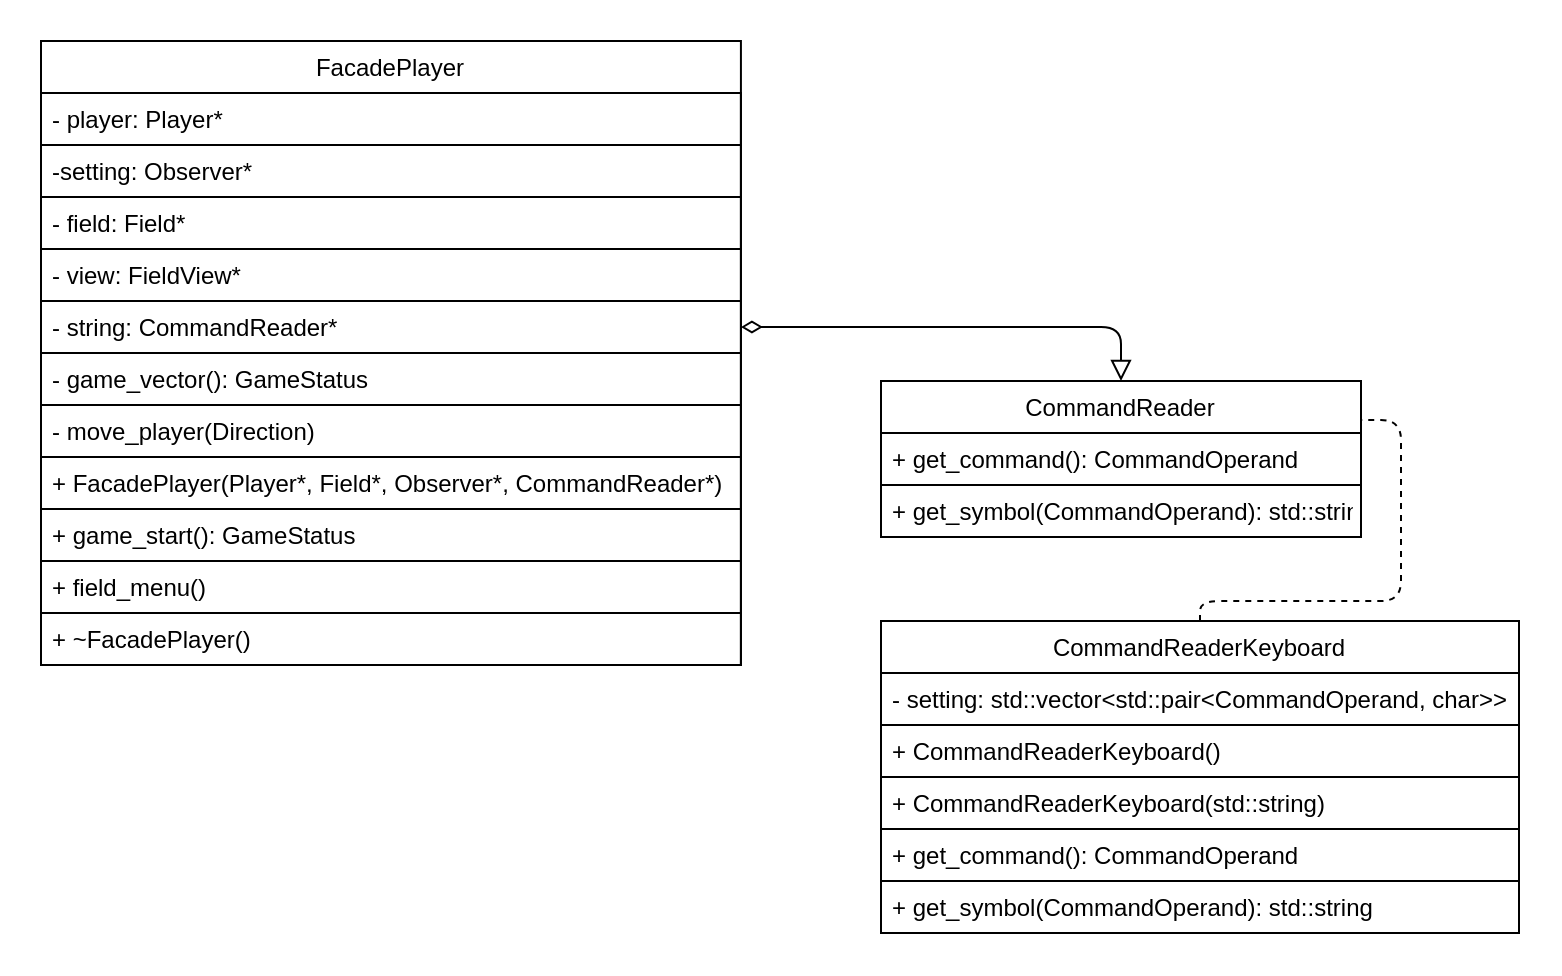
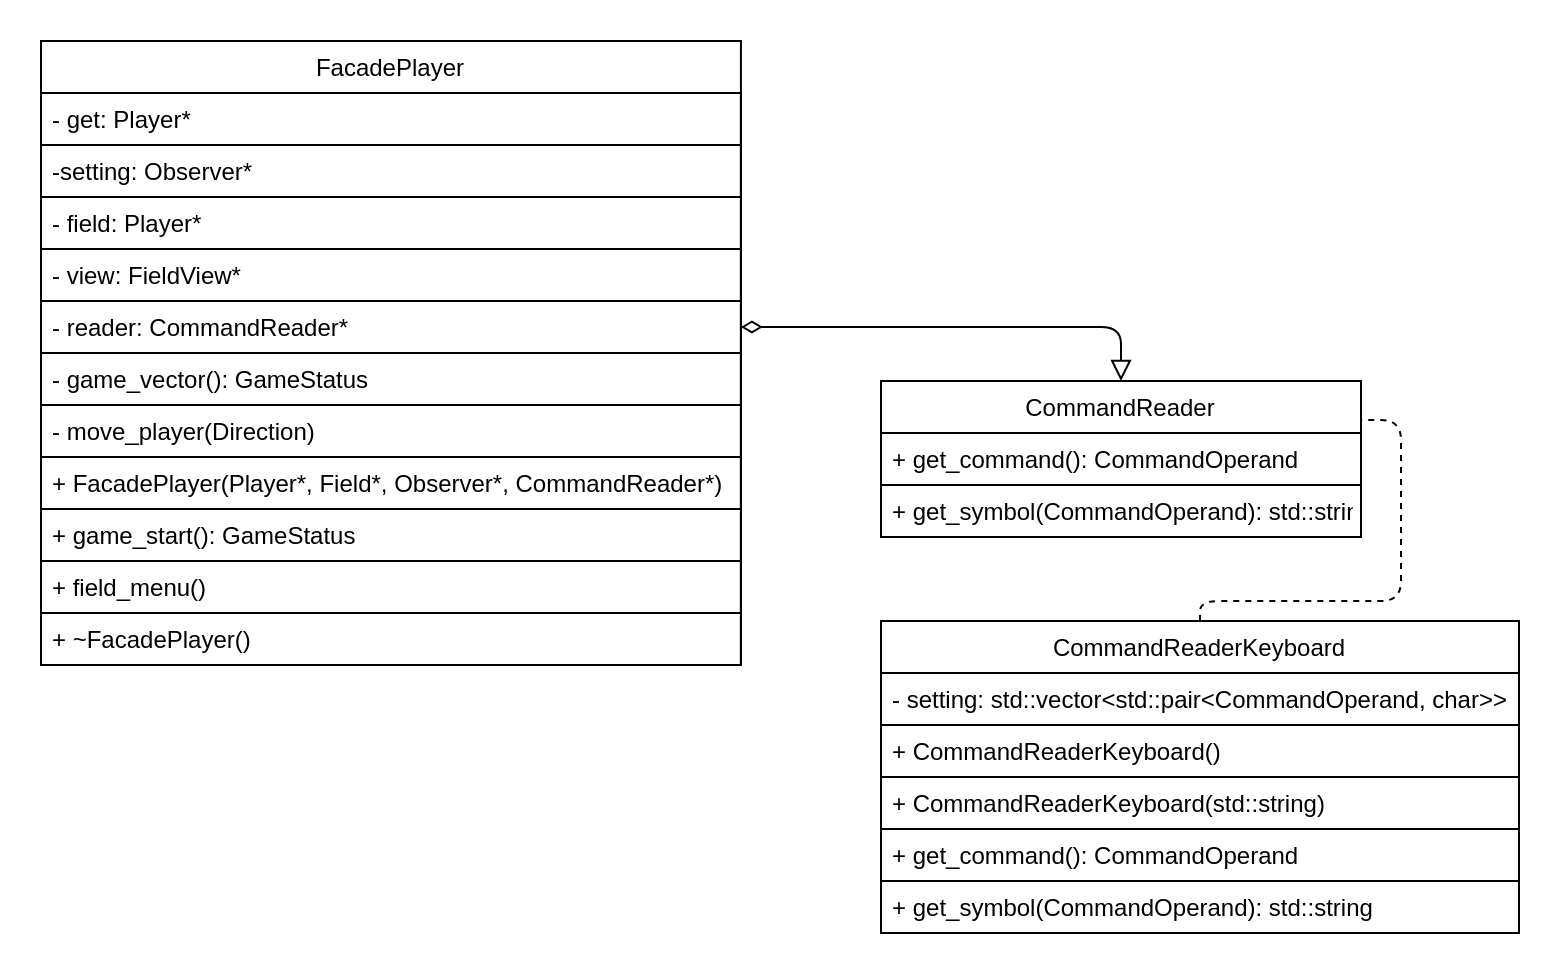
  <mxCell id="0" />
  <mxCell id="1" parent="0" />
  <mxCell id="2" value="FacadePlayer" style="swimlane;fontStyle=0;childLayout=stackLayout;horizontal=1;startSize=26;fillColor=none;horizontalStack=0;resizeParent=1;resizeParentMax=0;resizeLast=0;collapsible=1;marginBottom=0;fontSize=12;fontColor=#000000;strokeColor=#000000;" parent="1" vertex="1"><mxGeometry x="20" y="20" width="349.96" height="312" as="geometry" /></mxCell>
- <mxCell id="3" value="- player: Player*" style="text;strokeColor=#000000;fillColor=none;align=left;verticalAlign=top;spacingLeft=4;spacingRight=4;overflow=hidden;rotatable=0;points=[[0,0.5],[1,0.5]];portConstraint=eastwest;fontSize=12;fontColor=#000000;" parent="2" vertex="1"><mxGeometry y="26" width="349.96" height="26" as="geometry" /></mxCell>
+ <mxCell id="3" value="- get: Player*" style="text;strokeColor=#000000;fillColor=none;align=left;verticalAlign=top;spacingLeft=4;spacingRight=4;overflow=hidden;rotatable=0;points=[[0,0.5],[1,0.5]];portConstraint=eastwest;fontSize=12;fontColor=#000000;" parent="2" vertex="1"><mxGeometry y="26" width="349.96" height="26" as="geometry" /></mxCell>
  <mxCell id="4" value="-setting: Observer*" style="text;strokeColor=#000000;fillColor=none;align=left;verticalAlign=top;spacingLeft=4;spacingRight=4;overflow=hidden;rotatable=0;points=[[0,0.5],[1,0.5]];portConstraint=eastwest;fontSize=12;fontColor=#000000;" parent="2" vertex="1"><mxGeometry y="52" width="349.96" height="26" as="geometry" /></mxCell>
- <mxCell id="5" value="- field: Field*" style="text;strokeColor=#000000;fillColor=none;align=left;verticalAlign=top;spacingLeft=4;spacingRight=4;overflow=hidden;rotatable=0;points=[[0,0.5],[1,0.5]];portConstraint=eastwest;fontSize=12;fontColor=#000000;" parent="2" vertex="1"><mxGeometry y="78" width="349.96" height="26" as="geometry" /></mxCell>
+ <mxCell id="5" value="- field: Player*" style="text;strokeColor=#000000;fillColor=none;align=left;verticalAlign=top;spacingLeft=4;spacingRight=4;overflow=hidden;rotatable=0;points=[[0,0.5],[1,0.5]];portConstraint=eastwest;fontSize=12;fontColor=#000000;" parent="2" vertex="1"><mxGeometry y="78" width="349.96" height="26" as="geometry" /></mxCell>
  <mxCell id="6" value="- view: FieldView*" style="text;strokeColor=#000000;fillColor=none;align=left;verticalAlign=top;spacingLeft=4;spacingRight=4;overflow=hidden;rotatable=0;points=[[0,0.5],[1,0.5]];portConstraint=eastwest;fontSize=12;fontColor=#000000;" parent="2" vertex="1"><mxGeometry y="104" width="349.96" height="26" as="geometry" /></mxCell>
- <mxCell id="7" value="- string: CommandReader*" style="text;strokeColor=#000000;fillColor=none;align=left;verticalAlign=top;spacingLeft=4;spacingRight=4;overflow=hidden;rotatable=0;points=[[0,0.5],[1,0.5]];portConstraint=eastwest;fontSize=12;fontColor=#000000;" vertex="1" parent="2"><mxGeometry y="130" width="349.96" height="26" as="geometry" /></mxCell>
+ <mxCell id="7" value="- reader: CommandReader*" style="text;strokeColor=#000000;fillColor=none;align=left;verticalAlign=top;spacingLeft=4;spacingRight=4;overflow=hidden;rotatable=0;points=[[0,0.5],[1,0.5]];portConstraint=eastwest;fontSize=12;fontColor=#000000;" vertex="1" parent="2"><mxGeometry y="130" width="349.96" height="26" as="geometry" /></mxCell>
  <mxCell id="8" value="- game_vector(): GameStatus" style="text;strokeColor=#000000;fillColor=none;align=left;verticalAlign=top;spacingLeft=4;spacingRight=4;overflow=hidden;rotatable=0;points=[[0,0.5],[1,0.5]];portConstraint=eastwest;fontSize=12;fontColor=#000000;" parent="2" vertex="1"><mxGeometry y="156" width="349.96" height="26" as="geometry" /></mxCell>
  <mxCell id="9" value="- move_player(Direction)" style="text;strokeColor=#000000;fillColor=none;align=left;verticalAlign=top;spacingLeft=4;spacingRight=4;overflow=hidden;rotatable=0;points=[[0,0.5],[1,0.5]];portConstraint=eastwest;fontSize=12;fontColor=#000000;" parent="2" vertex="1"><mxGeometry y="182" width="349.96" height="26" as="geometry" /></mxCell>
  <mxCell id="10" value="+ FacadePlayer(Player*, Field*, Observer*, CommandReader*)" style="text;strokeColor=#000000;fillColor=none;align=left;verticalAlign=top;spacingLeft=4;spacingRight=4;overflow=hidden;rotatable=0;points=[[0,0.5],[1,0.5]];portConstraint=eastwest;fontSize=12;fontColor=#000000;" parent="2" vertex="1"><mxGeometry y="208" width="349.96" height="26" as="geometry" /></mxCell>
  <mxCell id="11" value="+ game_start(): GameStatus" style="text;strokeColor=#000000;fillColor=none;align=left;verticalAlign=top;spacingLeft=4;spacingRight=4;overflow=hidden;rotatable=0;points=[[0,0.5],[1,0.5]];portConstraint=eastwest;fontSize=12;fontColor=#000000;" parent="2" vertex="1"><mxGeometry y="234" width="349.96" height="26" as="geometry" /></mxCell>
  <mxCell id="12" value="+ field_menu()" style="text;strokeColor=#000000;fillColor=none;align=left;verticalAlign=top;spacingLeft=4;spacingRight=4;overflow=hidden;rotatable=0;points=[[0,0.5],[1,0.5]];portConstraint=eastwest;fontSize=12;fontColor=#000000;" vertex="1" parent="2"><mxGeometry y="260" width="349.96" height="26" as="geometry" /></mxCell>
  <mxCell id="13" value="+ ~FacadePlayer()" style="text;strokeColor=#000000;fillColor=none;align=left;verticalAlign=top;spacingLeft=4;spacingRight=4;overflow=hidden;rotatable=0;points=[[0,0.5],[1,0.5]];portConstraint=eastwest;fontSize=12;fontColor=#000000;" parent="2" vertex="1"><mxGeometry y="286" width="349.96" height="26" as="geometry" /></mxCell>
  <mxCell id="14" value="CommandReader" style="swimlane;fontStyle=0;childLayout=stackLayout;horizontal=1;startSize=26;fillColor=none;horizontalStack=0;resizeParent=1;resizeParentMax=0;resizeLast=0;collapsible=1;marginBottom=0;fontSize=12;fontColor=#000000;strokeColor=#000000;" parent="1" vertex="1"><mxGeometry x="440" y="190" width="240" height="78" as="geometry" /></mxCell>
  <mxCell id="15" value="+ get_command(): CommandOperand" style="text;strokeColor=#000000;fillColor=none;align=left;verticalAlign=top;spacingLeft=4;spacingRight=4;overflow=hidden;rotatable=0;points=[[0,0.5],[1,0.5]];portConstraint=eastwest;fontSize=12;fontColor=#000000;" parent="14" vertex="1"><mxGeometry y="26" width="240" height="26" as="geometry" /></mxCell>
  <mxCell id="16" value="+ get_symbol(CommandOperand): std::string" style="text;strokeColor=#000000;fillColor=none;align=left;verticalAlign=top;spacingLeft=4;spacingRight=4;overflow=hidden;rotatable=0;points=[[0,0.5],[1,0.5]];portConstraint=eastwest;fontSize=12;fontColor=#000000;" parent="14" vertex="1"><mxGeometry y="52" width="240" height="26" as="geometry" /></mxCell>
  <mxCell id="17" value="CommandReaderKeyboard" style="swimlane;fontStyle=0;childLayout=stackLayout;horizontal=1;startSize=26;fillColor=none;horizontalStack=0;resizeParent=1;resizeParentMax=0;resizeLast=0;collapsible=1;marginBottom=0;fontSize=12;fontColor=#000000;strokeColor=#000000;" vertex="1" parent="1"><mxGeometry x="440" y="310" width="319" height="156" as="geometry" /></mxCell>
  <mxCell id="18" value="- setting: std::vector&lt;std::pair&lt;CommandOperand, char&gt;&gt;" style="text;strokeColor=#000000;fillColor=none;align=left;verticalAlign=top;spacingLeft=4;spacingRight=4;overflow=hidden;rotatable=0;points=[[0,0.5],[1,0.5]];portConstraint=eastwest;fontSize=12;fontColor=#000000;" vertex="1" parent="17"><mxGeometry y="26" width="319" height="26" as="geometry" /></mxCell>
  <mxCell id="19" value="+ CommandReaderKeyboard()" style="text;strokeColor=#000000;fillColor=none;align=left;verticalAlign=top;spacingLeft=4;spacingRight=4;overflow=hidden;rotatable=0;points=[[0,0.5],[1,0.5]];portConstraint=eastwest;fontSize=12;fontColor=#000000;" vertex="1" parent="17"><mxGeometry y="52" width="319" height="26" as="geometry" /></mxCell>
  <mxCell id="20" value="+ CommandReaderKeyboard(std::string)" style="text;strokeColor=#000000;fillColor=none;align=left;verticalAlign=top;spacingLeft=4;spacingRight=4;overflow=hidden;rotatable=0;points=[[0,0.5],[1,0.5]];portConstraint=eastwest;fontSize=12;fontColor=#000000;" vertex="1" parent="17"><mxGeometry y="78" width="319" height="26" as="geometry" /></mxCell>
  <mxCell id="21" value="+ get_command(): CommandOperand" style="text;strokeColor=#000000;fillColor=none;align=left;verticalAlign=top;spacingLeft=4;spacingRight=4;overflow=hidden;rotatable=0;points=[[0,0.5],[1,0.5]];portConstraint=eastwest;fontSize=12;fontColor=#000000;" vertex="1" parent="17"><mxGeometry y="104" width="319" height="26" as="geometry" /></mxCell>
  <mxCell id="22" value="+ get_symbol(CommandOperand): std::string" style="text;strokeColor=#000000;fillColor=none;align=left;verticalAlign=top;spacingLeft=4;spacingRight=4;overflow=hidden;rotatable=0;points=[[0,0.5],[1,0.5]];portConstraint=eastwest;fontSize=12;fontColor=#000000;" vertex="1" parent="17"><mxGeometry y="130" width="319" height="26" as="geometry" /></mxCell>
  <mxCell id="23" value="" style="endArrow=block;startArrow=diamondThin;endFill=0;startFill=0;html=1;verticalAlign=bottom;labelBackgroundColor=none;strokeWidth=1;startSize=8;endSize=8;exitX=1;exitY=0.5;exitDx=0;exitDy=0;entryX=0.5;entryY=0;entryDx=0;entryDy=0;edgeStyle=orthogonalEdgeStyle;fillColor=#000000;strokeColor=#000000;" edge="1" parent="1" source="7" target="14"><mxGeometry width="160" relative="1" as="geometry"><mxPoint x="380" y="130" as="sourcePoint" /><mxPoint x="540" y="130" as="targetPoint" /></mxGeometry></mxCell>
  <mxCell id="24" value="" style="endArrow=none;startArrow=none;endFill=0;startFill=0;endSize=8;html=1;verticalAlign=bottom;dashed=1;labelBackgroundColor=none;fontFamily=Helvetica;fontSize=12;fontColor=#000000;strokeColor=#000000;exitX=0.5;exitY=0;exitDx=0;exitDy=0;entryX=1;entryY=0.25;entryDx=0;entryDy=0;edgeStyle=orthogonalEdgeStyle;" edge="1" parent="1" source="17" target="14"><mxGeometry width="160" relative="1" as="geometry"><mxPoint x="959.9" y="251" as="sourcePoint" /><mxPoint x="849.9" y="207" as="targetPoint" /><Array as="points"><mxPoint x="600" y="300" /><mxPoint x="700" y="300" /><mxPoint x="700" y="210" /><mxPoint x="680" y="210" /></Array></mxGeometry></mxCell>
